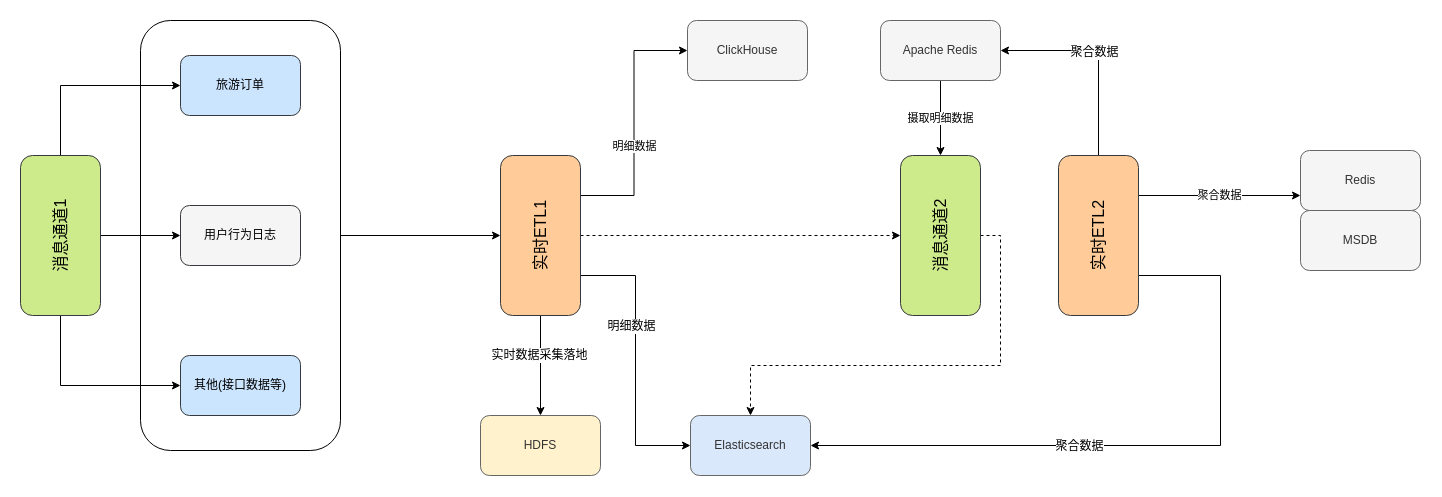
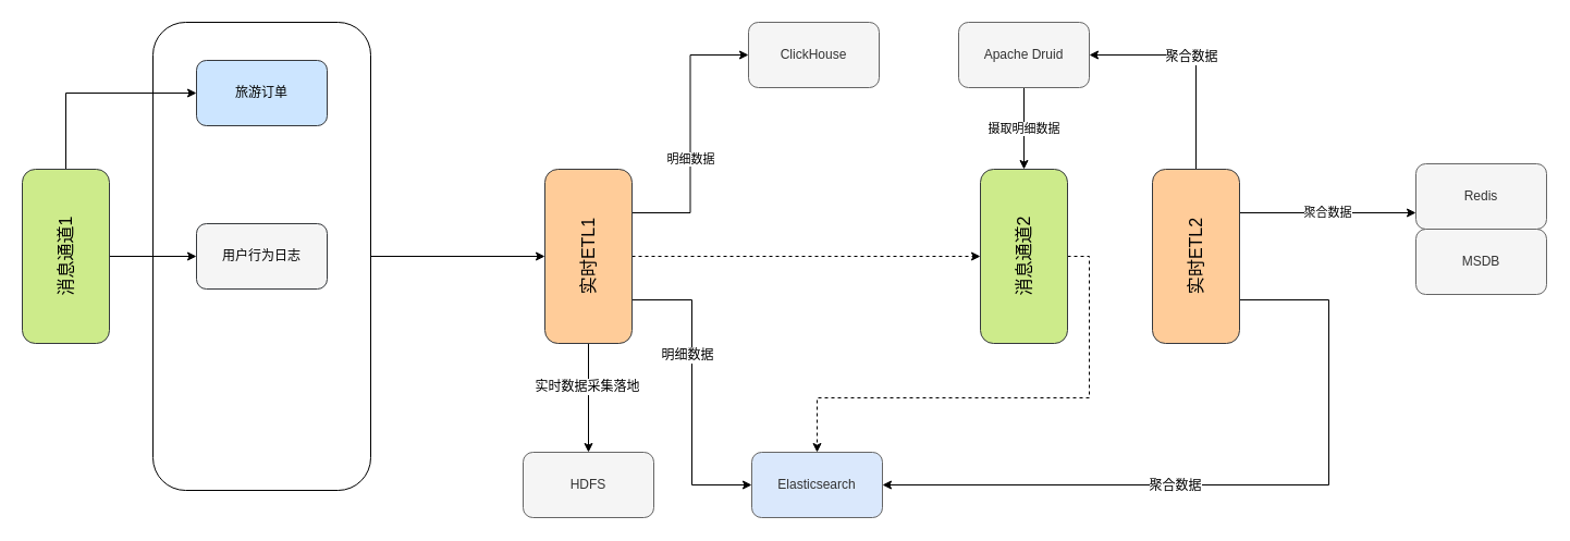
  <mxCell id="0" />
  <mxCell id="1" parent="0" />
  <mxCell id="2" style="edgeStyle=orthogonalEdgeStyle;rounded=0;orthogonalLoop=1;jettySize=auto;html=1;exitX=1;exitY=0.5;exitDx=0;exitDy=0;entryX=0;entryY=0.5;entryDx=0;entryDy=0;" edge="1" parent="1" source="3" target="19"><mxGeometry relative="1" as="geometry" /></mxCell>
  <mxCell id="3" value="" style="rounded=1;whiteSpace=wrap;html=1;" vertex="1" parent="1"><mxGeometry x="140" y="20" width="200" height="430" as="geometry" /></mxCell>
  <mxCell id="4" style="edgeStyle=orthogonalEdgeStyle;rounded=0;orthogonalLoop=1;jettySize=auto;html=1;exitX=0.5;exitY=0;exitDx=0;exitDy=0;entryX=0;entryY=0.5;entryDx=0;entryDy=0;" edge="1" parent="1" source="7" target="8"><mxGeometry relative="1" as="geometry" /></mxCell>
  <mxCell id="5" style="edgeStyle=orthogonalEdgeStyle;rounded=0;orthogonalLoop=1;jettySize=auto;html=1;exitX=1;exitY=0.5;exitDx=0;exitDy=0;entryX=0;entryY=0.5;entryDx=0;entryDy=0;" edge="1" parent="1" source="7" target="12"><mxGeometry relative="1" as="geometry" /></mxCell>
- <mxCell id="6" style="edgeStyle=orthogonalEdgeStyle;rounded=0;orthogonalLoop=1;jettySize=auto;html=1;exitX=0.5;exitY=1;exitDx=0;exitDy=0;entryX=0;entryY=0.5;entryDx=0;entryDy=0;" edge="1" parent="1" source="7" target="11"><mxGeometry relative="1" as="geometry" /></mxCell>
  <mxCell id="7" value="&lt;font style=&quot;font-size: 16px&quot;&gt;消息通道1&lt;/font&gt;" style="rounded=1;whiteSpace=wrap;html=1;horizontal=0;fillColor=#cdeb8b;strokeColor=#36393d;" vertex="1" parent="1"><mxGeometry x="20" y="155" width="80" height="160" as="geometry" /></mxCell>
  <mxCell id="8" value="旅游订单" style="rounded=1;whiteSpace=wrap;html=1;fillColor=#cce5ff;strokeColor=#36393d;" vertex="1" parent="1"><mxGeometry x="180" y="55" width="120" height="60" as="geometry" /></mxCell>
  <mxCell id="9" value="摄取明细数据" style="edgeStyle=orthogonalEdgeStyle;rounded=0;orthogonalLoop=1;jettySize=auto;html=1;exitX=0.5;exitY=1;exitDx=0;exitDy=0;entryX=0.5;entryY=0;entryDx=0;entryDy=0;" edge="1" parent="1" source="10" target="21"><mxGeometry relative="1" as="geometry" /></mxCell>
- <mxCell id="10" value="Apache Redis" style="rounded=1;whiteSpace=wrap;html=1;fillColor=#f5f5f5;strokeColor=#666666;fontColor=#333333;" vertex="1" parent="1"><mxGeometry x="880" y="20" width="120" height="60" as="geometry" /></mxCell>
- <mxCell id="11" value="其他(接口数据等)" style="rounded=1;whiteSpace=wrap;html=1;fillColor=#cce5ff;strokeColor=#36393d;" vertex="1" parent="1"><mxGeometry x="180" y="355" width="120" height="60" as="geometry" /></mxCell>
+ <mxCell id="10" value="Apache Druid" style="rounded=1;whiteSpace=wrap;html=1;fillColor=#f5f5f5;strokeColor=#666666;fontColor=#333333;" vertex="1" parent="1"><mxGeometry x="880" y="20" width="120" height="60" as="geometry" /></mxCell>
  <mxCell id="12" value="用户行为日志" style="rounded=1;whiteSpace=wrap;html=1;fillColor=#f5f5f5;strokeColor=#36393d;" vertex="1" parent="1"><mxGeometry x="180" y="205" width="120" height="60" as="geometry" /></mxCell>
  <mxCell id="13" style="edgeStyle=orthogonalEdgeStyle;rounded=0;orthogonalLoop=1;jettySize=auto;html=1;exitX=0.5;exitY=1;exitDx=0;exitDy=0;" edge="1" parent="1" source="19" target="24"><mxGeometry relative="1" as="geometry" /></mxCell>
  <mxCell id="14" value="实时数据采集落地" style="text;html=1;align=center;verticalAlign=middle;resizable=0;points=[];labelBackgroundColor=#ffffff;" vertex="1" connectable="0" parent="13"><mxGeometry x="-0.22" y="-2" relative="1" as="geometry"><mxPoint as="offset" /></mxGeometry></mxCell>
  <mxCell id="15" value="明细数据" style="edgeStyle=orthogonalEdgeStyle;rounded=0;orthogonalLoop=1;jettySize=auto;html=1;exitX=1;exitY=0.25;exitDx=0;exitDy=0;entryX=0;entryY=0.5;entryDx=0;entryDy=0;" edge="1" parent="1" source="19" target="23"><mxGeometry x="-0.179" relative="1" as="geometry"><mxPoint as="offset" /></mxGeometry></mxCell>
  <mxCell id="16" style="edgeStyle=orthogonalEdgeStyle;rounded=0;orthogonalLoop=1;jettySize=auto;html=1;exitX=1;exitY=0.75;exitDx=0;exitDy=0;entryX=0;entryY=0.5;entryDx=0;entryDy=0;" edge="1" parent="1" source="19" target="22"><mxGeometry relative="1" as="geometry" /></mxCell>
  <mxCell id="17" value="明细数据" style="text;html=1;align=center;verticalAlign=middle;resizable=0;points=[];labelBackgroundColor=#ffffff;" vertex="1" connectable="0" parent="16"><mxGeometry x="-0.464" y="-29" relative="1" as="geometry"><mxPoint x="24" y="30" as="offset" /></mxGeometry></mxCell>
  <mxCell id="18" style="edgeStyle=orthogonalEdgeStyle;rounded=0;orthogonalLoop=1;jettySize=auto;html=1;exitX=1;exitY=0.5;exitDx=0;exitDy=0;entryX=0;entryY=0.5;entryDx=0;entryDy=0;dashed=1;" edge="1" parent="1" source="19" target="21"><mxGeometry relative="1" as="geometry" /></mxCell>
  <mxCell id="19" value="&lt;span style=&quot;font-size: 16px&quot;&gt;实时ETL1&lt;/span&gt;" style="rounded=1;whiteSpace=wrap;html=1;horizontal=0;fillColor=#ffcc99;strokeColor=#36393d;" vertex="1" parent="1"><mxGeometry x="500" y="155" width="80" height="160" as="geometry" /></mxCell>
  <mxCell id="20" style="edgeStyle=orthogonalEdgeStyle;rounded=0;orthogonalLoop=1;jettySize=auto;html=1;exitX=1;exitY=0.5;exitDx=0;exitDy=0;dashed=1;" edge="1" parent="1" source="21" target="22"><mxGeometry relative="1" as="geometry" /></mxCell>
  <mxCell id="21" value="&lt;font style=&quot;font-size: 16px&quot;&gt;消息通道2&lt;/font&gt;" style="rounded=1;whiteSpace=wrap;html=1;horizontal=0;fillColor=#cdeb8b;strokeColor=#36393d;" vertex="1" parent="1"><mxGeometry x="900" y="155" width="80" height="160" as="geometry" /></mxCell>
  <mxCell id="22" value="Elasticsearch" style="rounded=1;whiteSpace=wrap;html=1;fillColor=#dae8fc;strokeColor=#666666;fontColor=#333333;" vertex="1" parent="1"><mxGeometry x="690" y="415" width="120" height="60" as="geometry" /></mxCell>
  <mxCell id="23" value="ClickHouse" style="rounded=1;whiteSpace=wrap;html=1;fillColor=#f5f5f5;strokeColor=#666666;fontColor=#333333;" vertex="1" parent="1"><mxGeometry x="687" y="20" width="120" height="60" as="geometry" /></mxCell>
- <mxCell id="24" value="HDFS" style="rounded=1;whiteSpace=wrap;html=1;fillColor=#fff2cc;strokeColor=#666666;fontColor=#333333;" vertex="1" parent="1"><mxGeometry x="480" y="415" width="120" height="60" as="geometry" /></mxCell>
+ <mxCell id="24" value="HDFS" style="rounded=1;whiteSpace=wrap;html=1;fillColor=#f5f5f5;strokeColor=#666666;fontColor=#333333;" vertex="1" parent="1"><mxGeometry x="480" y="415" width="120" height="60" as="geometry" /></mxCell>
  <mxCell id="25" style="edgeStyle=orthogonalEdgeStyle;rounded=0;orthogonalLoop=1;jettySize=auto;html=1;entryX=1;entryY=0.5;entryDx=0;entryDy=0;" edge="1" parent="1" source="30" target="22"><mxGeometry relative="1" as="geometry"><Array as="points"><mxPoint x="1220" y="275" /><mxPoint x="1220" y="445" /></Array></mxGeometry></mxCell>
  <mxCell id="26" value="聚合数据" style="text;html=1;align=center;verticalAlign=middle;resizable=0;points=[];labelBackgroundColor=#ffffff;" vertex="1" connectable="0" parent="25"><mxGeometry x="0.029" y="2" relative="1" as="geometry"><mxPoint x="-53" y="-2" as="offset" /></mxGeometry></mxCell>
  <mxCell id="27" style="edgeStyle=orthogonalEdgeStyle;rounded=0;orthogonalLoop=1;jettySize=auto;html=1;exitX=0.5;exitY=0;exitDx=0;exitDy=0;entryX=1;entryY=0.5;entryDx=0;entryDy=0;" edge="1" parent="1" source="30" target="10"><mxGeometry relative="1" as="geometry" /></mxCell>
  <mxCell id="28" value="聚合数据" style="text;html=1;align=center;verticalAlign=middle;resizable=0;points=[];labelBackgroundColor=#ffffff;" vertex="1" connectable="0" parent="27"><mxGeometry x="0.025" y="5" relative="1" as="geometry"><mxPoint as="offset" /></mxGeometry></mxCell>
  <mxCell id="29" value="聚合数据" style="edgeStyle=orthogonalEdgeStyle;rounded=0;orthogonalLoop=1;jettySize=auto;html=1;exitX=1;exitY=0.25;exitDx=0;exitDy=0;entryX=0;entryY=0.75;entryDx=0;entryDy=0;" edge="1" parent="1" source="30" target="31"><mxGeometry relative="1" as="geometry" /></mxCell>
  <mxCell id="30" value="&lt;span style=&quot;font-size: 16px&quot;&gt;实时ETL2&lt;/span&gt;" style="rounded=1;whiteSpace=wrap;html=1;horizontal=0;fillColor=#ffcc99;strokeColor=#36393d;" vertex="1" parent="1"><mxGeometry x="1058" y="155" width="80" height="160" as="geometry" /></mxCell>
  <mxCell id="31" value="Redis" style="rounded=1;whiteSpace=wrap;html=1;fillColor=#f5f5f5;strokeColor=#666666;fontColor=#333333;" vertex="1" parent="1"><mxGeometry x="1300" y="150" width="120" height="60" as="geometry" /></mxCell>
  <mxCell id="32" value="MSDB" style="rounded=1;whiteSpace=wrap;html=1;fillColor=#f5f5f5;strokeColor=#666666;fontColor=#333333;" vertex="1" parent="1"><mxGeometry x="1300" y="210" width="120" height="60" as="geometry" /></mxCell>
